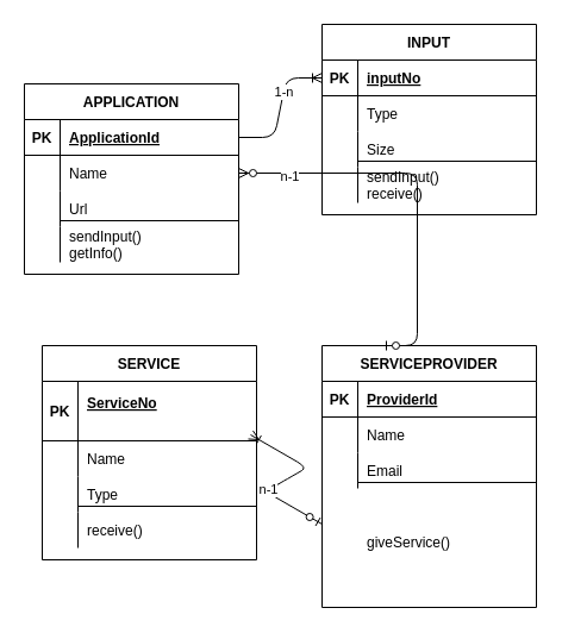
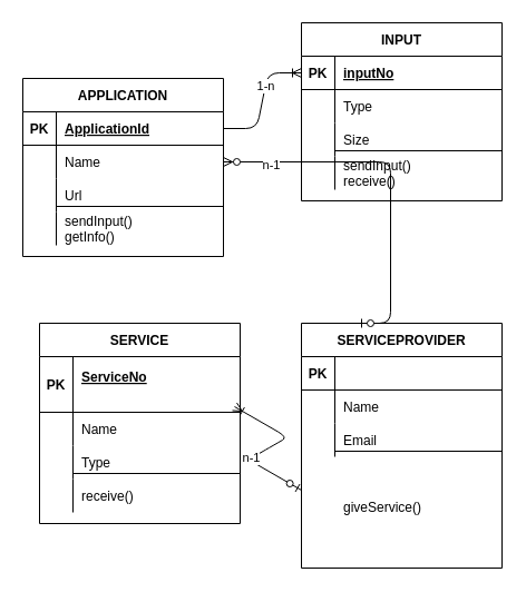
  <mxCell id="0" />
  <mxCell id="1" parent="0" />
  <mxCell id="2" value="APPLICATION" style="shape=table;startSize=30;container=1;collapsible=1;childLayout=tableLayout;fixedRows=1;rowLines=0;fontStyle=1;align=center;resizeLast=1;" vertex="1" parent="1"><mxGeometry x="20" y="70" width="180" height="160" as="geometry" /></mxCell>
  <mxCell id="3" value="" style="shape=partialRectangle;collapsible=0;dropTarget=0;pointerEvents=0;fillColor=none;top=0;left=0;bottom=1;right=0;points=[[0,0.5],[1,0.5]];portConstraint=eastwest;" vertex="1" parent="2"><mxGeometry y="30" width="180" height="30" as="geometry" /></mxCell>
  <mxCell id="4" value="PK" style="shape=partialRectangle;connectable=0;fillColor=none;top=0;left=0;bottom=0;right=0;fontStyle=1;overflow=hidden;" vertex="1" parent="3"><mxGeometry width="30" height="30" as="geometry" /></mxCell>
  <mxCell id="5" value="ApplicationId" style="shape=partialRectangle;connectable=0;fillColor=none;top=0;left=0;bottom=0;right=0;align=left;spacingLeft=6;fontStyle=5;overflow=hidden;" vertex="1" parent="3"><mxGeometry x="30" width="150" height="30" as="geometry" /></mxCell>
  <mxCell id="6" value="" style="shape=partialRectangle;collapsible=0;dropTarget=0;pointerEvents=0;fillColor=none;top=0;left=0;bottom=0;right=0;points=[[0,0.5],[1,0.5]];portConstraint=eastwest;" vertex="1" parent="2"><mxGeometry y="60" width="180" height="30" as="geometry" /></mxCell>
  <mxCell id="7" value="" style="shape=partialRectangle;connectable=0;fillColor=none;top=0;left=0;bottom=0;right=0;editable=1;overflow=hidden;" vertex="1" parent="6"><mxGeometry width="30" height="30" as="geometry" /></mxCell>
  <mxCell id="8" value="Name" style="shape=partialRectangle;connectable=0;fillColor=none;top=0;left=0;bottom=0;right=0;align=left;spacingLeft=6;overflow=hidden;" vertex="1" parent="6"><mxGeometry x="30" width="150" height="30" as="geometry" /></mxCell>
  <mxCell id="9" value="" style="shape=partialRectangle;collapsible=0;dropTarget=0;pointerEvents=0;fillColor=none;top=0;left=0;bottom=0;right=0;points=[[0,0.5],[1,0.5]];portConstraint=eastwest;" vertex="1" parent="2"><mxGeometry y="90" width="180" height="30" as="geometry" /></mxCell>
  <mxCell id="10" value="" style="shape=partialRectangle;connectable=0;fillColor=none;top=0;left=0;bottom=0;right=0;editable=1;overflow=hidden;" vertex="1" parent="9"><mxGeometry width="30" height="30" as="geometry" /></mxCell>
  <mxCell id="11" value="Url" style="shape=partialRectangle;connectable=0;fillColor=none;top=0;left=0;bottom=0;right=0;align=left;spacingLeft=6;overflow=hidden;" vertex="1" parent="9"><mxGeometry x="30" width="150" height="30" as="geometry" /></mxCell>
  <mxCell id="12" value="" style="shape=partialRectangle;collapsible=0;dropTarget=0;pointerEvents=0;fillColor=none;top=0;left=0;bottom=0;right=0;points=[[0,0.5],[1,0.5]];portConstraint=eastwest;" vertex="1" parent="2"><mxGeometry y="120" width="180" height="30" as="geometry" /></mxCell>
  <mxCell id="13" value="" style="shape=partialRectangle;connectable=0;fillColor=none;top=0;left=0;bottom=0;right=0;editable=1;overflow=hidden;" vertex="1" parent="12"><mxGeometry width="30" height="30" as="geometry" /></mxCell>
  <mxCell id="14" value="sendInput()&#10;getInfo()" style="shape=partialRectangle;connectable=0;fillColor=none;top=0;left=0;bottom=0;right=0;align=left;spacingLeft=6;overflow=hidden;" vertex="1" parent="12"><mxGeometry x="30" width="150" height="30" as="geometry" /></mxCell>
  <mxCell id="15" value="INPUT" style="shape=table;startSize=30;container=1;collapsible=1;childLayout=tableLayout;fixedRows=1;rowLines=0;fontStyle=1;align=center;resizeLast=1;" vertex="1" parent="1"><mxGeometry x="270" y="20" width="180" height="160" as="geometry" /></mxCell>
  <mxCell id="16" value="" style="shape=partialRectangle;collapsible=0;dropTarget=0;pointerEvents=0;fillColor=none;top=0;left=0;bottom=1;right=0;points=[[0,0.5],[1,0.5]];portConstraint=eastwest;" vertex="1" parent="15"><mxGeometry y="30" width="180" height="30" as="geometry" /></mxCell>
  <mxCell id="17" value="PK" style="shape=partialRectangle;connectable=0;fillColor=none;top=0;left=0;bottom=0;right=0;fontStyle=1;overflow=hidden;" vertex="1" parent="16"><mxGeometry width="30" height="30" as="geometry" /></mxCell>
  <mxCell id="18" value="inputNo" style="shape=partialRectangle;connectable=0;fillColor=none;top=0;left=0;bottom=0;right=0;align=left;spacingLeft=6;fontStyle=5;overflow=hidden;" vertex="1" parent="16"><mxGeometry x="30" width="150" height="30" as="geometry" /></mxCell>
  <mxCell id="19" value="" style="shape=partialRectangle;collapsible=0;dropTarget=0;pointerEvents=0;fillColor=none;top=0;left=0;bottom=0;right=0;points=[[0,0.5],[1,0.5]];portConstraint=eastwest;" vertex="1" parent="15"><mxGeometry y="60" width="180" height="30" as="geometry" /></mxCell>
  <mxCell id="20" value="" style="shape=partialRectangle;connectable=0;fillColor=none;top=0;left=0;bottom=0;right=0;editable=1;overflow=hidden;" vertex="1" parent="19"><mxGeometry width="30" height="30" as="geometry" /></mxCell>
  <mxCell id="21" value="Type" style="shape=partialRectangle;connectable=0;fillColor=none;top=0;left=0;bottom=0;right=0;align=left;spacingLeft=6;overflow=hidden;" vertex="1" parent="19"><mxGeometry x="30" width="150" height="30" as="geometry" /></mxCell>
  <mxCell id="22" value="" style="shape=partialRectangle;collapsible=0;dropTarget=0;pointerEvents=0;fillColor=none;top=0;left=0;bottom=0;right=0;points=[[0,0.5],[1,0.5]];portConstraint=eastwest;" vertex="1" parent="15"><mxGeometry y="90" width="180" height="30" as="geometry" /></mxCell>
  <mxCell id="23" value="" style="shape=partialRectangle;connectable=0;fillColor=none;top=0;left=0;bottom=0;right=0;editable=1;overflow=hidden;" vertex="1" parent="22"><mxGeometry width="30" height="30" as="geometry" /></mxCell>
  <mxCell id="24" value="Size" style="shape=partialRectangle;connectable=0;fillColor=none;top=0;left=0;bottom=0;right=0;align=left;spacingLeft=6;overflow=hidden;" vertex="1" parent="22"><mxGeometry x="30" width="150" height="30" as="geometry" /></mxCell>
  <mxCell id="25" value="" style="shape=partialRectangle;collapsible=0;dropTarget=0;pointerEvents=0;fillColor=none;top=0;left=0;bottom=0;right=0;points=[[0,0.5],[1,0.5]];portConstraint=eastwest;" vertex="1" parent="15"><mxGeometry y="120" width="180" height="30" as="geometry" /></mxCell>
  <mxCell id="26" value="" style="shape=partialRectangle;connectable=0;fillColor=none;top=0;left=0;bottom=0;right=0;editable=1;overflow=hidden;" vertex="1" parent="25"><mxGeometry width="30" height="30" as="geometry" /></mxCell>
  <mxCell id="27" value="sendInput()&#10;receive()" style="shape=partialRectangle;connectable=0;fillColor=none;top=0;left=0;bottom=0;right=0;align=left;spacingLeft=6;overflow=hidden;" vertex="1" parent="25"><mxGeometry x="30" width="150" height="30" as="geometry" /></mxCell>
  <mxCell id="28" value="" style="line;strokeWidth=1;rotatable=0;dashed=0;labelPosition=right;align=left;verticalAlign=middle;spacingTop=0;spacingLeft=6;points=[];portConstraint=eastwest;" vertex="1" parent="1"><mxGeometry x="50" y="180" width="150" height="10" as="geometry" /></mxCell>
  <mxCell id="29" value="" style="line;strokeWidth=1;rotatable=0;dashed=0;labelPosition=right;align=left;verticalAlign=middle;spacingTop=0;spacingLeft=6;points=[];portConstraint=eastwest;" vertex="1" parent="1"><mxGeometry x="300" y="130" width="150" height="10" as="geometry" /></mxCell>
  <mxCell id="30" value="" style="edgeStyle=entityRelationEdgeStyle;fontSize=12;html=1;endArrow=ERoneToMany;exitX=1;exitY=0.5;exitDx=0;exitDy=0;entryX=0;entryY=0.5;entryDx=0;entryDy=0;" edge="1" parent="1" source="3" target="16"><mxGeometry width="100" height="100" relative="1" as="geometry"><mxPoint x="185" y="200" as="sourcePoint" /><mxPoint x="250" y="110" as="targetPoint" /></mxGeometry></mxCell>
  <mxCell id="31" value="1-n" style="edgeLabel;html=1;align=center;verticalAlign=middle;resizable=0;points=[];" vertex="1" connectable="0" parent="30"><mxGeometry x="0.24" relative="1" as="geometry"><mxPoint as="offset" /></mxGeometry></mxCell>
  <mxCell id="32" value="SERVICE" style="shape=table;startSize=30;container=1;collapsible=1;childLayout=tableLayout;fixedRows=1;rowLines=0;fontStyle=1;align=center;resizeLast=1;" vertex="1" parent="1"><mxGeometry x="35" y="290" width="180" height="180" as="geometry" /></mxCell>
  <mxCell id="33" value="" style="shape=partialRectangle;collapsible=0;dropTarget=0;pointerEvents=0;fillColor=none;top=0;left=0;bottom=1;right=0;points=[[0,0.5],[1,0.5]];portConstraint=eastwest;" vertex="1" parent="32"><mxGeometry y="30" width="180" height="50" as="geometry" /></mxCell>
  <mxCell id="34" value="PK" style="shape=partialRectangle;connectable=0;fillColor=none;top=0;left=0;bottom=0;right=0;fontStyle=1;overflow=hidden;" vertex="1" parent="33"><mxGeometry width="30" height="50" as="geometry" /></mxCell>
  <mxCell id="35" value="ServiceNo&#10;" style="shape=partialRectangle;connectable=0;fillColor=none;top=0;left=0;bottom=0;right=0;align=left;spacingLeft=6;fontStyle=5;overflow=hidden;" vertex="1" parent="33"><mxGeometry x="30" width="150" height="50" as="geometry" /></mxCell>
  <mxCell id="36" value="" style="shape=partialRectangle;collapsible=0;dropTarget=0;pointerEvents=0;fillColor=none;top=0;left=0;bottom=0;right=0;points=[[0,0.5],[1,0.5]];portConstraint=eastwest;" vertex="1" parent="32"><mxGeometry y="80" width="180" height="30" as="geometry" /></mxCell>
  <mxCell id="37" value="" style="shape=partialRectangle;connectable=0;fillColor=none;top=0;left=0;bottom=0;right=0;editable=1;overflow=hidden;" vertex="1" parent="36"><mxGeometry width="30" height="30" as="geometry" /></mxCell>
  <mxCell id="38" value="Name" style="shape=partialRectangle;connectable=0;fillColor=none;top=0;left=0;bottom=0;right=0;align=left;spacingLeft=6;overflow=hidden;" vertex="1" parent="36"><mxGeometry x="30" width="150" height="30" as="geometry" /></mxCell>
  <mxCell id="39" value="" style="shape=partialRectangle;collapsible=0;dropTarget=0;pointerEvents=0;fillColor=none;top=0;left=0;bottom=0;right=0;points=[[0,0.5],[1,0.5]];portConstraint=eastwest;" vertex="1" parent="32"><mxGeometry y="110" width="180" height="30" as="geometry" /></mxCell>
  <mxCell id="40" value="" style="shape=partialRectangle;connectable=0;fillColor=none;top=0;left=0;bottom=0;right=0;editable=1;overflow=hidden;" vertex="1" parent="39"><mxGeometry width="30" height="30" as="geometry" /></mxCell>
  <mxCell id="41" value="Type" style="shape=partialRectangle;connectable=0;fillColor=none;top=0;left=0;bottom=0;right=0;align=left;spacingLeft=6;overflow=hidden;" vertex="1" parent="39"><mxGeometry x="30" width="150" height="30" as="geometry" /></mxCell>
  <mxCell id="42" value="" style="shape=partialRectangle;collapsible=0;dropTarget=0;pointerEvents=0;fillColor=none;top=0;left=0;bottom=0;right=0;points=[[0,0.5],[1,0.5]];portConstraint=eastwest;" vertex="1" parent="32"><mxGeometry y="140" width="180" height="30" as="geometry" /></mxCell>
  <mxCell id="43" value="" style="shape=partialRectangle;connectable=0;fillColor=none;top=0;left=0;bottom=0;right=0;editable=1;overflow=hidden;" vertex="1" parent="42"><mxGeometry width="30" height="30" as="geometry" /></mxCell>
  <mxCell id="44" value="receive()" style="shape=partialRectangle;connectable=0;fillColor=none;top=0;left=0;bottom=0;right=0;align=left;spacingLeft=6;overflow=hidden;" vertex="1" parent="42"><mxGeometry x="30" width="150" height="30" as="geometry" /></mxCell>
  <mxCell id="45" value="" style="line;strokeWidth=1;rotatable=0;dashed=0;labelPosition=right;align=left;verticalAlign=middle;spacingTop=0;spacingLeft=6;points=[];portConstraint=eastwest;" vertex="1" parent="1"><mxGeometry x="65" y="420" width="150" height="10" as="geometry" /></mxCell>
  <mxCell id="46" value="SERVICEPROVIDER" style="shape=table;startSize=30;container=1;collapsible=1;childLayout=tableLayout;fixedRows=1;rowLines=0;fontStyle=1;align=center;resizeLast=1;" vertex="1" parent="1"><mxGeometry x="270" y="290" width="180" height="220" as="geometry" /></mxCell>
  <mxCell id="47" value="" style="shape=partialRectangle;collapsible=0;dropTarget=0;pointerEvents=0;fillColor=none;top=0;left=0;bottom=1;right=0;points=[[0,0.5],[1,0.5]];portConstraint=eastwest;" vertex="1" parent="46"><mxGeometry y="30" width="180" height="30" as="geometry" /></mxCell>
  <mxCell id="48" value="PK" style="shape=partialRectangle;connectable=0;fillColor=none;top=0;left=0;bottom=0;right=0;fontStyle=1;overflow=hidden;" vertex="1" parent="47"><mxGeometry width="30" height="30" as="geometry" /></mxCell>
- <mxCell id="49" value="ProviderId" style="shape=partialRectangle;connectable=0;fillColor=none;top=0;left=0;bottom=0;right=0;align=left;spacingLeft=6;fontStyle=5;overflow=hidden;" vertex="1" parent="47"><mxGeometry x="30" width="150" height="30" as="geometry" /></mxCell>
  <mxCell id="50" value="" style="shape=partialRectangle;collapsible=0;dropTarget=0;pointerEvents=0;fillColor=none;top=0;left=0;bottom=0;right=0;points=[[0,0.5],[1,0.5]];portConstraint=eastwest;" vertex="1" parent="46"><mxGeometry y="60" width="180" height="30" as="geometry" /></mxCell>
  <mxCell id="51" value="" style="shape=partialRectangle;connectable=0;fillColor=none;top=0;left=0;bottom=0;right=0;editable=1;overflow=hidden;" vertex="1" parent="50"><mxGeometry width="30" height="30" as="geometry" /></mxCell>
  <mxCell id="52" value="Name" style="shape=partialRectangle;connectable=0;fillColor=none;top=0;left=0;bottom=0;right=0;align=left;spacingLeft=6;overflow=hidden;" vertex="1" parent="50"><mxGeometry x="30" width="150" height="30" as="geometry" /></mxCell>
  <mxCell id="53" value="" style="shape=partialRectangle;collapsible=0;dropTarget=0;pointerEvents=0;fillColor=none;top=0;left=0;bottom=0;right=0;points=[[0,0.5],[1,0.5]];portConstraint=eastwest;" vertex="1" parent="46"><mxGeometry y="90" width="180" height="30" as="geometry" /></mxCell>
  <mxCell id="54" value="" style="shape=partialRectangle;connectable=0;fillColor=none;top=0;left=0;bottom=0;right=0;editable=1;overflow=hidden;" vertex="1" parent="53"><mxGeometry width="30" height="30" as="geometry" /></mxCell>
  <mxCell id="55" value="Email" style="shape=partialRectangle;connectable=0;fillColor=none;top=0;left=0;bottom=0;right=0;align=left;spacingLeft=6;overflow=hidden;" vertex="1" parent="53"><mxGeometry x="30" width="150" height="30" as="geometry" /></mxCell>
  <mxCell id="56" value="" style="shape=partialRectangle;collapsible=0;dropTarget=0;pointerEvents=0;fillColor=none;top=0;left=0;bottom=0;right=0;points=[[0,0.5],[1,0.5]];portConstraint=eastwest;" vertex="1" parent="46"><mxGeometry y="120" width="180" height="30" as="geometry" /></mxCell>
  <mxCell id="57" value="" style="shape=partialRectangle;connectable=0;fillColor=none;top=0;left=0;bottom=0;right=0;editable=1;overflow=hidden;" vertex="1" parent="56"><mxGeometry width="30" height="30" as="geometry" /></mxCell>
  <mxCell id="58" value="giveService()" style="shape=partialRectangle;connectable=0;fillColor=none;top=0;left=0;bottom=0;right=0;align=left;spacingLeft=6;overflow=hidden;" vertex="1" parent="1"><mxGeometry x="300" y="440" width="150" height="30" as="geometry" /></mxCell>
  <mxCell id="59" value="" style="line;strokeWidth=1;rotatable=0;dashed=0;labelPosition=right;align=left;verticalAlign=middle;spacingTop=0;spacingLeft=6;points=[];portConstraint=eastwest;" vertex="1" parent="1"><mxGeometry x="300" y="400" width="150" height="10" as="geometry" /></mxCell>
  <mxCell id="60" value="" style="edgeStyle=entityRelationEdgeStyle;fontSize=12;html=1;endArrow=ERzeroToMany;startArrow=ERzeroToOne;" edge="1" parent="1" target="6"><mxGeometry width="100" height="100" relative="1" as="geometry"><mxPoint x="320" y="290" as="sourcePoint" /><mxPoint x="230" y="160" as="targetPoint" /></mxGeometry></mxCell>
  <mxCell id="61" value="n-1" style="edgeLabel;html=1;align=center;verticalAlign=middle;resizable=0;points=[];" vertex="1" connectable="0" parent="60"><mxGeometry x="0.742" y="2" relative="1" as="geometry"><mxPoint as="offset" /></mxGeometry></mxCell>
  <mxCell id="62" value="" style="edgeStyle=isometricEdgeStyle;fontSize=12;html=1;endArrow=ERoneToMany;startArrow=ERzeroToOne;elbow=vertical;exitX=0;exitY=1;exitDx=0;exitDy=0;exitPerimeter=0;" edge="1" parent="1" source="56"><mxGeometry width="100" height="100" relative="1" as="geometry"><mxPoint x="260" y="435" as="sourcePoint" /><mxPoint x="210" y="365" as="targetPoint" /></mxGeometry></mxCell>
  <mxCell id="63" value="n-1" style="edgeLabel;html=1;align=center;verticalAlign=middle;resizable=0;points=[];" vertex="1" connectable="0" parent="62"><mxGeometry x="-0.283" y="-3" relative="1" as="geometry"><mxPoint as="offset" /></mxGeometry></mxCell>
